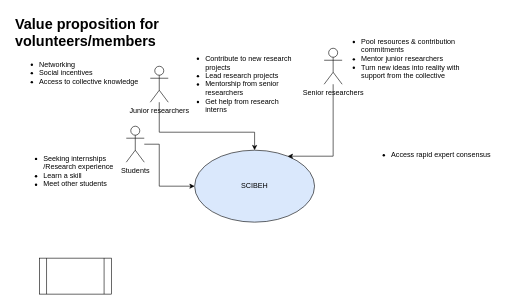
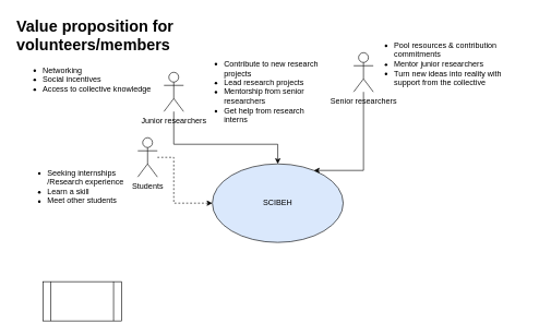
  <mxCell id="0" />
  <mxCell id="1" parent="0" />
  <mxCell id="2" value="SCIBEH" style="ellipse;whiteSpace=wrap;html=1;fillColor=#dae8fc;" vertex="1" parent="1"><mxGeometry x="324" y="250" width="200" height="120" as="geometry" /></mxCell>
- <mxCell id="3" style="edgeStyle=orthogonalEdgeStyle;rounded=0;orthogonalLoop=1;jettySize=auto;html=1;entryX=0;entryY=0.5;entryDx=0;entryDy=0;" edge="1" parent="1" source="4" target="2"><mxGeometry relative="1" as="geometry"><Array as="points"><mxPoint x="265" y="310" /></Array></mxGeometry></mxCell>
+ <mxCell id="3" style="edgeStyle=orthogonalEdgeStyle;rounded=0;orthogonalLoop=1;jettySize=auto;html=1;entryX=0;entryY=0.5;entryDx=0;entryDy=0;dashed=1;" edge="1" parent="1" source="4" target="2"><mxGeometry relative="1" as="geometry"><Array as="points"><mxPoint x="265" y="310" /></Array></mxGeometry></mxCell>
  <mxCell id="4" value="Students" style="shape=umlActor;verticalLabelPosition=bottom;verticalAlign=top;html=1;outlineConnect=0;" vertex="1" parent="1"><mxGeometry x="210" y="210" width="30" height="60" as="geometry" /></mxCell>
  <mxCell id="5" value="&lt;ul&gt;&lt;li&gt;Seeking internships /Research experience&lt;/li&gt;&lt;li&gt;Learn a skill&lt;/li&gt;&lt;li&gt;Meet other students&lt;br&gt;&lt;/li&gt;&lt;/ul&gt;" style="text;html=1;strokeColor=none;fillColor=none;align=left;verticalAlign=middle;whiteSpace=wrap;rounded=0;" vertex="1" parent="1"><mxGeometry x="30" y="240" width="190" height="90" as="geometry" /></mxCell>
  <mxCell id="6" style="edgeStyle=orthogonalEdgeStyle;rounded=0;orthogonalLoop=1;jettySize=auto;html=1;entryX=0.5;entryY=0;entryDx=0;entryDy=0;" edge="1" parent="1" source="7" target="2"><mxGeometry relative="1" as="geometry"><mxPoint x="445" y="200" as="targetPoint" /><Array as="points"><mxPoint x="265" y="220" /><mxPoint x="424" y="220" /></Array></mxGeometry></mxCell>
  <mxCell id="7" value="Junior researchers" style="shape=umlActor;verticalLabelPosition=bottom;verticalAlign=top;html=1;outlineConnect=0;" vertex="1" parent="1"><mxGeometry x="250" y="110" width="30" height="60" as="geometry" /></mxCell>
  <mxCell id="8" style="edgeStyle=orthogonalEdgeStyle;rounded=0;orthogonalLoop=1;jettySize=auto;html=1;" edge="1" parent="1" source="9" target="2"><mxGeometry relative="1" as="geometry"><Array as="points"><mxPoint x="555" y="260" /></Array></mxGeometry></mxCell>
  <mxCell id="9" value="Senior researchers" style="shape=umlActor;verticalLabelPosition=bottom;verticalAlign=top;html=1;outlineConnect=0;" vertex="1" parent="1"><mxGeometry x="540" y="80" width="30" height="60" as="geometry" /></mxCell>
  <mxCell id="10" value="&lt;ul&gt;&lt;li&gt;Contribute to new research projects&lt;/li&gt;&lt;li&gt;Lead research projects&lt;/li&gt;&lt;li&gt;Mentorship from senior researchers&lt;br&gt;&lt;/li&gt;&lt;li&gt;Get help from research interns&lt;br&gt;&lt;/li&gt;&lt;/ul&gt;" style="text;html=1;strokeColor=none;fillColor=none;align=left;verticalAlign=middle;whiteSpace=wrap;rounded=0;" vertex="1" parent="1"><mxGeometry x="300" y="95" width="200" height="90" as="geometry" /></mxCell>
  <mxCell id="11" value="&lt;h1&gt;Value proposition for volunteers/members&lt;/h1&gt;&lt;div&gt;&lt;ul&gt;&lt;li&gt;Networking&lt;/li&gt;&lt;li&gt;Social incentives&lt;/li&gt;&lt;li&gt;Access to collective knowledge&lt;br&gt;&lt;/li&gt;&lt;/ul&gt;&lt;/div&gt;" style="text;html=1;strokeColor=none;fillColor=none;spacing=5;spacingTop=-20;whiteSpace=wrap;overflow=hidden;rounded=0;" vertex="1" parent="1"><mxGeometry x="20" y="20" width="290" height="140" as="geometry" /></mxCell>
  <mxCell id="12" value="&lt;br&gt;&lt;ul&gt;&lt;li&gt;Pool resources &amp;amp; contribution commitments&lt;br&gt;&lt;/li&gt;&lt;li&gt;Mentor junior researchers&lt;/li&gt;&lt;li&gt;Turn new ideas into reality with support from the collective&lt;br&gt;&lt;/li&gt;&lt;/ul&gt;" style="text;html=1;strokeColor=none;fillColor=none;align=left;verticalAlign=middle;whiteSpace=wrap;rounded=0;" vertex="1" parent="1"><mxGeometry x="560" y="52.5" width="210" height="75" as="geometry" /></mxCell>
- <mxCell id="13" value="&lt;ul&gt;&lt;li&gt;Access rapid expert consensus&lt;/li&gt;&lt;/ul&gt;" style="text;html=1;strokeColor=none;fillColor=none;align=left;verticalAlign=middle;whiteSpace=wrap;rounded=0;" vertex="1" parent="1"><mxGeometry x="610" y="220" width="210" height="75" as="geometry" /></mxCell>
  <mxCell id="14" value="" style="shape=process;whiteSpace=wrap;html=1;backgroundOutline=1;" vertex="1" parent="1"><mxGeometry x="65" y="430" width="120" height="60" as="geometry" /></mxCell>
